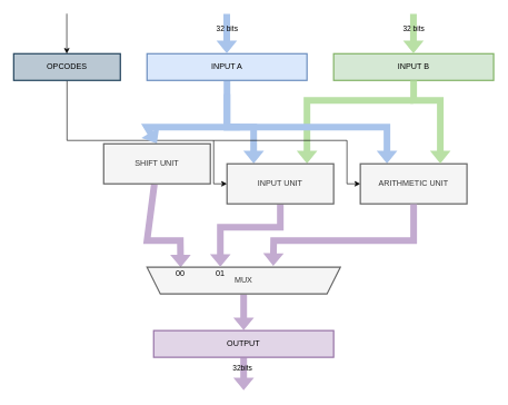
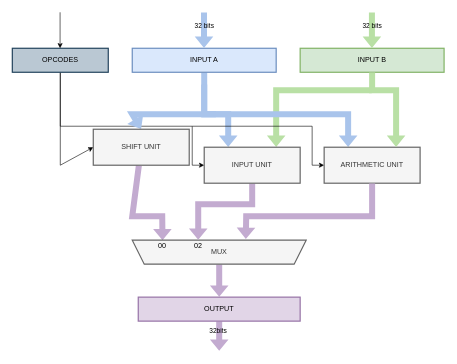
  <mxCell id="0" />
  <mxCell id="1" parent="0" />
  <mxCell id="2" style="edgeStyle=none;shape=flexArrow;rounded=0;orthogonalLoop=1;jettySize=auto;html=1;entryX=0.25;entryY=0;entryDx=0;entryDy=0;startSize=6;endSize=6;strokeWidth=1;exitX=0.5;exitY=1;exitDx=0;exitDy=0;strokeColor=none;fillColor=#A9C4EB;" parent="1" source="3" target="26" edge="1"><mxGeometry relative="1" as="geometry"><Array as="points"><mxPoint x="340" y="190" /><mxPoint x="380" y="190" /></Array></mxGeometry></mxCell>
  <mxCell id="3" value="INPUT A" style="rounded=0;whiteSpace=wrap;html=1;strokeWidth=2;fillColor=#dae8fc;perimeterSpacing=0;strokeColor=#6c8ebf;" parent="1" vertex="1"><mxGeometry x="220" y="80" width="240" height="40" as="geometry" /></mxCell>
  <mxCell id="4" style="edgeStyle=none;shape=flexArrow;rounded=0;orthogonalLoop=1;jettySize=auto;html=1;entryX=0.75;entryY=0;entryDx=0;entryDy=0;strokeWidth=1;fillColor=#B9E0A5;strokeColor=none;" parent="1" target="26" edge="1"><mxGeometry relative="1" as="geometry"><mxPoint x="620" y="150" as="sourcePoint" /><Array as="points"><mxPoint x="460" y="150" /></Array></mxGeometry></mxCell>
  <mxCell id="5" value="INPUT B" style="rounded=0;whiteSpace=wrap;html=1;strokeWidth=2;fillColor=#d5e8d4;strokeColor=#82b366;" parent="1" vertex="1"><mxGeometry x="500" y="80" width="240" height="40" as="geometry" /></mxCell>
  <mxCell id="6" style="edgeStyle=orthogonalEdgeStyle;rounded=0;orthogonalLoop=1;jettySize=auto;html=1;entryX=0;entryY=0.5;entryDx=0;entryDy=0;" parent="1" source="8" target="26" edge="1"><mxGeometry relative="1" as="geometry"><mxPoint x="100" y="220" as="targetPoint" /><Array as="points"><mxPoint x="100" y="210" /><mxPoint x="320" y="210" /><mxPoint x="320" y="275" /></Array></mxGeometry></mxCell>
+ <mxCell id="7" style="edgeStyle=none;rounded=0;orthogonalLoop=1;jettySize=auto;html=1;strokeWidth=1;fillColor=#B9E0A5;entryX=0;entryY=0.5;entryDx=0;entryDy=0;" parent="1" source="8" target="17" edge="1"><mxGeometry relative="1" as="geometry"><mxPoint x="100" y="320" as="targetPoint" /><Array as="points"><mxPoint x="100" y="275" /></Array></mxGeometry></mxCell>
  <mxCell id="8" value="OPCODES" style="rounded=0;whiteSpace=wrap;html=1;strokeWidth=2;fillColor=#bac8d3;strokeColor=#23445d;" parent="1" vertex="1"><mxGeometry x="20" y="80" width="160" height="40" as="geometry" /></mxCell>
  <mxCell id="9" value="" style="endArrow=classic;html=1;" parent="1" edge="1"><mxGeometry width="50" height="50" relative="1" as="geometry"><mxPoint x="99.66" y="20" as="sourcePoint" /><mxPoint x="99.66" y="80" as="targetPoint" /></mxGeometry></mxCell>
  <mxCell id="10" style="edgeStyle=none;rounded=0;orthogonalLoop=1;jettySize=auto;html=1;entryX=0.5;entryY=0;entryDx=0;entryDy=0;strokeWidth=1;shape=flexArrow;fillColor=#A9C4EB;strokeColor=none;" parent="1" target="17" edge="1"><mxGeometry relative="1" as="geometry"><Array as="points"><mxPoint x="340" y="190" /><mxPoint x="220" y="190" /></Array><mxPoint x="360" y="190" as="sourcePoint" /></mxGeometry></mxCell>
  <mxCell id="11" style="edgeStyle=none;rounded=0;orthogonalLoop=1;jettySize=auto;html=1;entryX=0.25;entryY=0;entryDx=0;entryDy=0;strokeWidth=1;shape=flexArrow;fillColor=#A9C4EB;strokeColor=none;" parent="1" target="19" edge="1"><mxGeometry relative="1" as="geometry"><Array as="points"><mxPoint x="340" y="190" /><mxPoint x="390" y="190" /><mxPoint x="580" y="190" /></Array><mxPoint x="340" y="140" as="sourcePoint" /></mxGeometry></mxCell>
  <mxCell id="12" value="" style="endArrow=classic;html=1;shape=flexArrow;startSize=6;endSize=6;strokeWidth=1;strokeColor=none;fillColor=#A9C4EB;" parent="1" edge="1"><mxGeometry width="50" height="50" relative="1" as="geometry"><mxPoint x="339.66" y="20" as="sourcePoint" /><mxPoint x="339.66" y="80" as="targetPoint" /></mxGeometry></mxCell>
  <mxCell id="13" value="32 bits" style="edgeLabel;html=1;align=center;verticalAlign=middle;resizable=0;points=[];labelBorderColor=none;labelBackgroundColor=none;" parent="12" vertex="1" connectable="0"><mxGeometry x="-0.291" y="1" relative="1" as="geometry"><mxPoint x="-1" as="offset" /></mxGeometry></mxCell>
  <mxCell id="14" value="" style="endArrow=classic;html=1;shape=flexArrow;startSize=6;endSize=6;strokeWidth=1;strokeColor=none;fillColor=#B9E0A5;" parent="1" edge="1"><mxGeometry width="50" height="50" relative="1" as="geometry"><mxPoint x="619.66" y="20" as="sourcePoint" /><mxPoint x="619.66" y="80" as="targetPoint" /></mxGeometry></mxCell>
  <mxCell id="15" value="32 bits" style="edgeLabel;html=1;align=center;verticalAlign=middle;resizable=0;points=[];labelBorderColor=none;labelBackgroundColor=none;" parent="14" vertex="1" connectable="0"><mxGeometry x="-0.291" y="1" relative="1" as="geometry"><mxPoint x="-1" as="offset" /></mxGeometry></mxCell>
  <mxCell id="16" style="edgeStyle=none;shape=flexArrow;rounded=0;orthogonalLoop=1;jettySize=auto;html=1;entryX=0.826;entryY=0.979;entryDx=0;entryDy=0;strokeWidth=1;strokeColor=none;fillColor=#C3ABD0;entryPerimeter=0;" parent="1" source="17" target="21" edge="1"><mxGeometry relative="1" as="geometry"><Array as="points"><mxPoint x="220" y="360" /><mxPoint x="270" y="360" /></Array></mxGeometry></mxCell>
  <mxCell id="17" value="SHIFT UNIT" style="rounded=0;whiteSpace=wrap;html=1;labelBackgroundColor=none;strokeColor=#666666;strokeWidth=2;fillColor=#f5f5f5;fontColor=#333333;" parent="1" vertex="1"><mxGeometry x="155" y="215" width="160" height="60" as="geometry" /></mxCell>
  <mxCell id="18" style="edgeStyle=orthogonalEdgeStyle;rounded=0;orthogonalLoop=1;jettySize=auto;html=1;exitX=0;exitY=0.5;exitDx=0;exitDy=0;fillColor=#B1DDF0;entryX=0;entryY=0.5;entryDx=0;entryDy=0;" parent="1" target="19" edge="1"><mxGeometry relative="1" as="geometry"><mxPoint x="320" y="210" as="sourcePoint" /><Array as="points"><mxPoint x="520" y="210" /><mxPoint x="520" y="275" /></Array></mxGeometry></mxCell>
  <mxCell id="19" value="ARITHMETIC UNIT" style="rounded=0;whiteSpace=wrap;html=1;labelBackgroundColor=none;strokeColor=#666666;strokeWidth=2;fillColor=#f5f5f5;fontColor=#333333;" parent="1" vertex="1"><mxGeometry x="540" y="245" width="160" height="60" as="geometry" /></mxCell>
  <mxCell id="20" style="edgeStyle=none;rounded=0;orthogonalLoop=1;jettySize=auto;html=1;entryX=0.5;entryY=0;entryDx=0;entryDy=0;strokeWidth=1;shape=flexArrow;fillColor=#C3ABD0;strokeColor=none;" parent="1" source="21" target="24" edge="1"><mxGeometry relative="1" as="geometry" /></mxCell>
  <mxCell id="21" value="MUX" style="shape=trapezoid;perimeter=trapezoidPerimeter;whiteSpace=wrap;html=1;fixedSize=1;labelBackgroundColor=none;strokeColor=#666666;strokeWidth=2;fillColor=#f5f5f5;direction=west;fontColor=#333333;" parent="1" vertex="1"><mxGeometry x="220" y="400" width="290" height="40" as="geometry" /></mxCell>
  <mxCell id="22" style="edgeStyle=none;shape=flexArrow;rounded=0;orthogonalLoop=1;jettySize=auto;html=1;strokeWidth=1;fillColor=#C3ABD0;strokeColor=none;" parent="1" source="24" edge="1"><mxGeometry relative="1" as="geometry"><mxPoint x="365" y="585" as="targetPoint" /></mxGeometry></mxCell>
  <mxCell id="23" value="32bits" style="edgeLabel;html=1;align=center;verticalAlign=middle;resizable=0;points=[];labelBackgroundColor=none;" parent="22" vertex="1" connectable="0"><mxGeometry x="-0.417" y="-3" relative="1" as="geometry"><mxPoint as="offset" /></mxGeometry></mxCell>
  <mxCell id="24" value="OUTPUT" style="rounded=0;whiteSpace=wrap;html=1;labelBackgroundColor=none;strokeColor=#9673a6;strokeWidth=2;fillColor=#e1d5e7;" parent="1" vertex="1"><mxGeometry x="230" y="495" width="270" height="40" as="geometry" /></mxCell>
  <mxCell id="25" style="edgeStyle=orthogonalEdgeStyle;rounded=0;orthogonalLoop=1;jettySize=auto;html=1;fillColor=#C3ABD0;shape=flexArrow;strokeColor=none;" parent="1" source="26" target="21" edge="1"><mxGeometry relative="1" as="geometry"><Array as="points"><mxPoint x="420" y="340" /><mxPoint x="330" y="340" /></Array></mxGeometry></mxCell>
  <mxCell id="26" value="INPUT UNIT" style="rounded=0;whiteSpace=wrap;html=1;strokeWidth=2;fillColor=#f5f5f5;strokeColor=#666666;fontColor=#333333;" parent="1" vertex="1"><mxGeometry x="340" y="245" width="160" height="60" as="geometry" /></mxCell>
  <mxCell id="27" style="edgeStyle=none;shape=flexArrow;rounded=0;orthogonalLoop=1;jettySize=auto;html=1;entryX=0.75;entryY=0;entryDx=0;entryDy=0;strokeWidth=1;fillColor=#B9E0A5;strokeColor=none;" parent="1" source="5" target="19" edge="1"><mxGeometry relative="1" as="geometry"><Array as="points"><mxPoint x="620" y="150" /><mxPoint x="660" y="150" /></Array><mxPoint x="620" y="120" as="sourcePoint" /><mxPoint x="660" y="245" as="targetPoint" /></mxGeometry></mxCell>
  <mxCell id="28" style="edgeStyle=none;shape=flexArrow;rounded=0;orthogonalLoop=1;jettySize=auto;html=1;exitX=0.5;exitY=1;exitDx=0;exitDy=0;entryX=0.347;entryY=1.036;entryDx=0;entryDy=0;strokeWidth=1;fillColor=#C3ABD0;strokeColor=none;entryPerimeter=0;" parent="1" source="19" target="21" edge="1"><mxGeometry relative="1" as="geometry"><Array as="points"><mxPoint x="620" y="340" /><mxPoint x="620" y="360" /><mxPoint x="410" y="360" /></Array></mxGeometry></mxCell>
  <mxCell id="29" value="00" style="text;html=1;strokeColor=none;fillColor=none;align=center;verticalAlign=middle;whiteSpace=wrap;rounded=0;" parent="1" vertex="1"><mxGeometry x="250" y="400" width="40" height="20" as="geometry" /></mxCell>
- <mxCell id="30" value="01" style="text;html=1;strokeColor=none;fillColor=none;align=center;verticalAlign=middle;whiteSpace=wrap;rounded=0;" parent="1" vertex="1"><mxGeometry x="310" y="400" width="40" height="20" as="geometry" /></mxCell>
+ <mxCell id="30" value="02" style="text;html=1;strokeColor=none;fillColor=none;align=center;verticalAlign=middle;whiteSpace=wrap;rounded=0;" parent="1" vertex="1"><mxGeometry x="310" y="400" width="40" height="20" as="geometry" /></mxCell>
